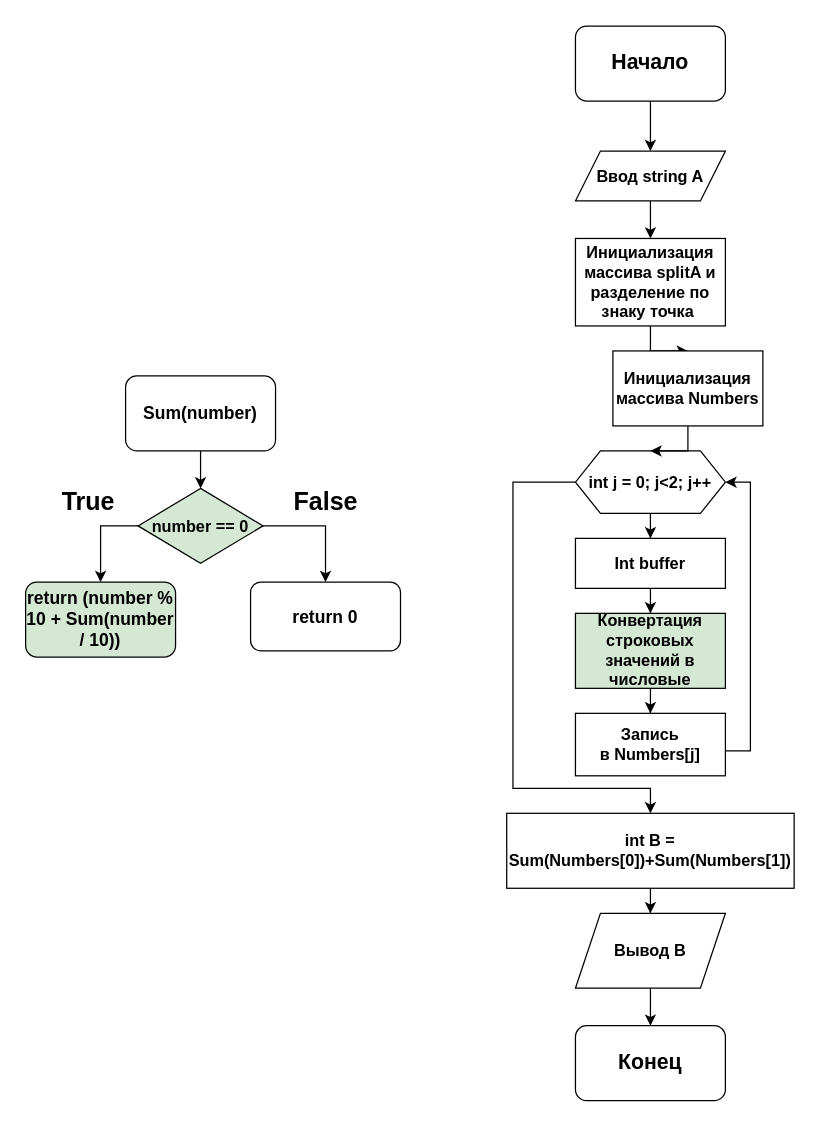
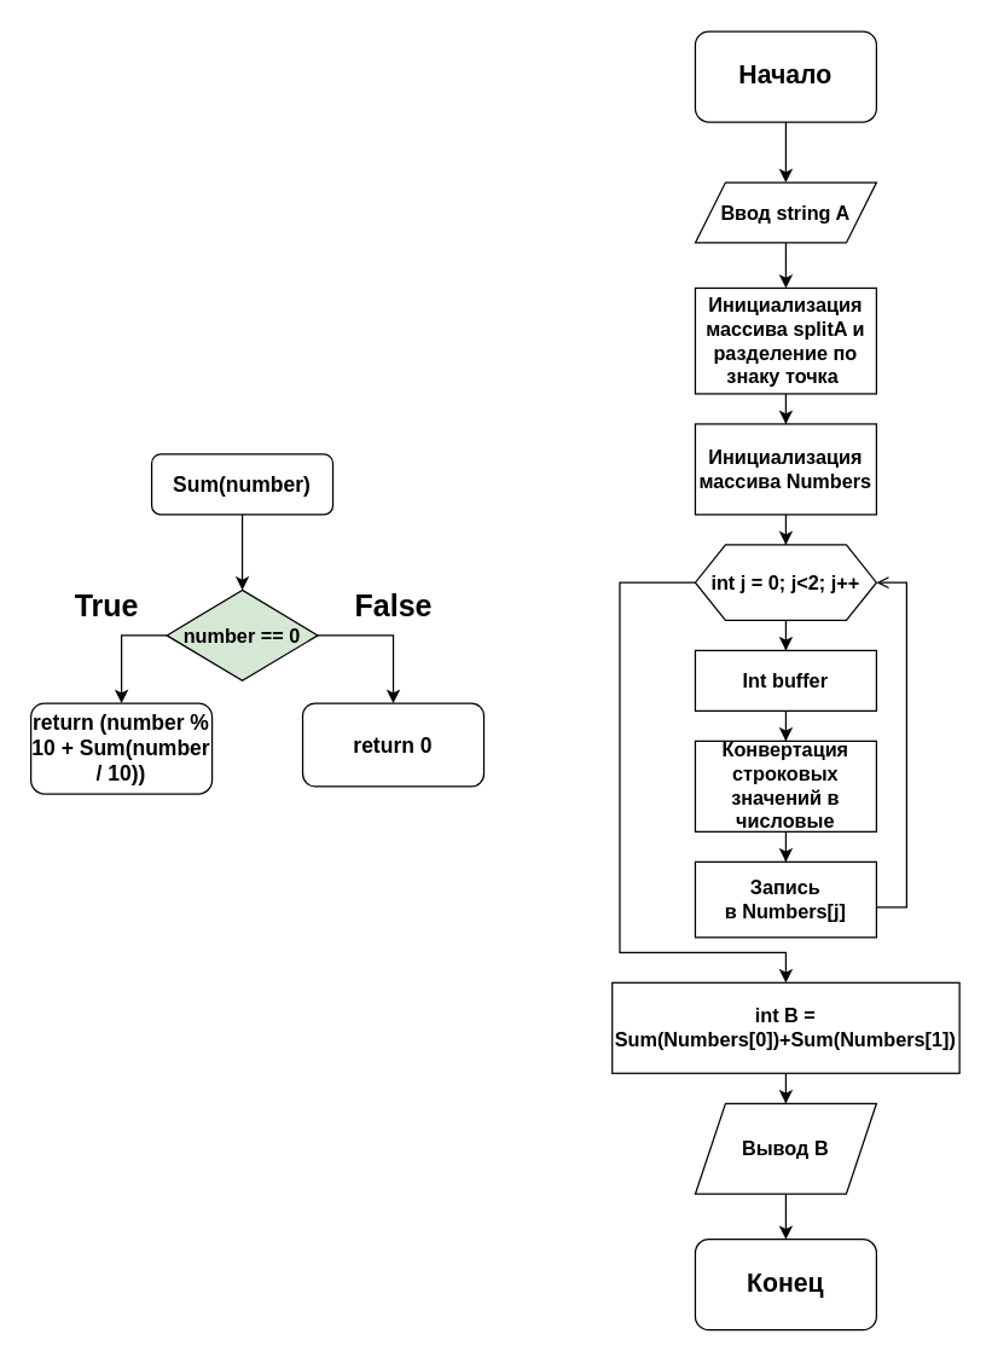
  <mxCell id="0" />
  <mxCell id="1" parent="0" />
  <mxCell id="2" style="edgeStyle=orthogonalEdgeStyle;rounded=0;orthogonalLoop=1;jettySize=auto;html=1;fontSize=13;verticalAlign=middle;fontStyle=1" edge="1" parent="1" source="3" target="27"><mxGeometry relative="1" as="geometry" /></mxCell>
  <mxCell id="3" value="Инициализация массива splitA и разделение по знаку точка&amp;nbsp;" style="rounded=0;whiteSpace=wrap;html=1;fontSize=13;fontStyle=1;verticalAlign=middle;" vertex="1" parent="1"><mxGeometry x="460" y="190" width="120" height="70" as="geometry" /></mxCell>
  <mxCell id="4" style="edgeStyle=orthogonalEdgeStyle;rounded=0;orthogonalLoop=1;jettySize=auto;html=1;fontSize=13;verticalAlign=middle;fontStyle=1" edge="1" parent="1" source="6" target="8"><mxGeometry relative="1" as="geometry" /></mxCell>
  <mxCell id="5" style="edgeStyle=orthogonalEdgeStyle;rounded=0;orthogonalLoop=1;jettySize=auto;html=1;entryX=0.5;entryY=0;entryDx=0;entryDy=0;fontSize=13;verticalAlign=middle;fontStyle=1" edge="1" parent="1" source="6" target="29"><mxGeometry relative="1" as="geometry"><Array as="points"><mxPoint x="410" y="385" /><mxPoint x="410" y="630" /><mxPoint x="520" y="630" /></Array></mxGeometry></mxCell>
  <mxCell id="6" value="int j = 0; j&amp;lt;2; j++" style="shape=hexagon;perimeter=hexagonPerimeter2;whiteSpace=wrap;html=1;fixedSize=1;fontSize=13;fontStyle=1;verticalAlign=middle;" vertex="1" parent="1"><mxGeometry x="460" y="360" width="120" height="50" as="geometry" /></mxCell>
  <mxCell id="7" style="edgeStyle=orthogonalEdgeStyle;rounded=0;orthogonalLoop=1;jettySize=auto;html=1;fontSize=13;verticalAlign=middle;fontStyle=1" edge="1" parent="1" source="8" target="10"><mxGeometry relative="1" as="geometry" /></mxCell>
  <mxCell id="8" value="Int buffer" style="rounded=0;whiteSpace=wrap;html=1;fontSize=13;fontStyle=1;verticalAlign=middle;" vertex="1" parent="1"><mxGeometry x="460" y="430" width="120" height="40" as="geometry" /></mxCell>
  <mxCell id="9" style="edgeStyle=orthogonalEdgeStyle;rounded=0;orthogonalLoop=1;jettySize=auto;html=1;fontSize=13;verticalAlign=middle;fontStyle=1" edge="1" parent="1" source="10" target="12"><mxGeometry relative="1" as="geometry" /></mxCell>
- <mxCell id="10" value="Конвертация строковых значений в числовые" style="rounded=0;whiteSpace=wrap;html=1;fontSize=13;fontStyle=1;verticalAlign=middle;fillColor=#d5e8d4;" vertex="1" parent="1"><mxGeometry x="460" y="490" width="120" height="60" as="geometry" /></mxCell>
- <mxCell id="11" style="edgeStyle=orthogonalEdgeStyle;rounded=0;orthogonalLoop=1;jettySize=auto;html=1;entryX=1;entryY=0.5;entryDx=0;entryDy=0;fontSize=13;fontStyle=1;verticalAlign=middle;" edge="1" parent="1" source="12" target="6"><mxGeometry relative="1" as="geometry"><Array as="points"><mxPoint x="600" y="600" /><mxPoint x="600" y="385" /></Array></mxGeometry></mxCell>
+ <mxCell id="10" value="Конвертация строковых значений в числовые" style="rounded=0;whiteSpace=wrap;html=1;fontSize=13;fontStyle=1;verticalAlign=middle;" vertex="1" parent="1"><mxGeometry x="460" y="490" width="120" height="60" as="geometry" /></mxCell>
+ <mxCell id="11" style="edgeStyle=orthogonalEdgeStyle;rounded=0;orthogonalLoop=1;jettySize=auto;html=1;entryX=1;entryY=0.5;entryDx=0;entryDy=0;fontSize=13;fontStyle=1;verticalAlign=middle;endArrow=open;" edge="1" parent="1" source="12" target="6"><mxGeometry relative="1" as="geometry"><Array as="points"><mxPoint x="600" y="600" /><mxPoint x="600" y="385" /></Array></mxGeometry></mxCell>
  <mxCell id="12" value="Запись в&amp;nbsp;Numbers[j]" style="rounded=0;whiteSpace=wrap;html=1;fontSize=13;fontStyle=1;verticalAlign=middle;" vertex="1" parent="1"><mxGeometry x="460" y="570" width="120" height="50" as="geometry" /></mxCell>
  <mxCell id="13" style="edgeStyle=orthogonalEdgeStyle;rounded=0;orthogonalLoop=1;jettySize=auto;html=1;fontSize=13;verticalAlign=middle;fontStyle=1" edge="1" parent="1" source="14" target="17"><mxGeometry relative="1" as="geometry" /></mxCell>
- <mxCell id="14" value="Sum(number)" style="rounded=1;whiteSpace=wrap;html=1;fontSize=14;verticalAlign=middle;fontStyle=1" vertex="1" parent="1"><mxGeometry x="100" y="300" width="120" height="60" as="geometry" /></mxCell>
+ <mxCell id="14" value="Sum(number)" style="rounded=1;whiteSpace=wrap;html=1;fontSize=14;verticalAlign=middle;fontStyle=1" vertex="1" parent="1"><mxGeometry x="100" y="300" width="120" height="40" as="geometry" /></mxCell>
  <mxCell id="15" style="edgeStyle=orthogonalEdgeStyle;rounded=0;orthogonalLoop=1;jettySize=auto;html=1;entryX=0.5;entryY=0;entryDx=0;entryDy=0;fontSize=13;verticalAlign=middle;fontStyle=1" edge="1" parent="1" source="17" target="20"><mxGeometry relative="1" as="geometry"><Array as="points"><mxPoint x="80" y="420" /></Array></mxGeometry></mxCell>
  <mxCell id="16" style="edgeStyle=orthogonalEdgeStyle;rounded=0;orthogonalLoop=1;jettySize=auto;html=1;entryX=0.5;entryY=0;entryDx=0;entryDy=0;fontSize=13;verticalAlign=middle;fontStyle=1" edge="1" parent="1" source="17" target="18"><mxGeometry relative="1" as="geometry"><Array as="points"><mxPoint x="260" y="420" /></Array></mxGeometry></mxCell>
  <mxCell id="17" value="number == 0" style="rhombus;whiteSpace=wrap;html=1;fontSize=13;verticalAlign=middle;fontStyle=1;fillColor=#d5e8d4;" vertex="1" parent="1"><mxGeometry x="110" y="390" width="100" height="60" as="geometry" /></mxCell>
  <mxCell id="18" value="return 0" style="rounded=1;whiteSpace=wrap;html=1;fontSize=14;verticalAlign=middle;fontStyle=1" vertex="1" parent="1"><mxGeometry x="200" y="465" width="120" height="55" as="geometry" /></mxCell>
  <mxCell id="19" value="&lt;font style=&quot;font-size: 20px&quot;&gt;True&lt;/font&gt;" style="text;strokeColor=none;fillColor=none;html=1;fontSize=24;fontStyle=1;verticalAlign=middle;align=center;" vertex="1" parent="1"><mxGeometry x="20" y="380" width="100" height="40" as="geometry" /></mxCell>
- <mxCell id="20" value="&lt;span style=&quot;font-size: 14px;&quot;&gt;return&amp;nbsp;&lt;/span&gt;(number % 10 + Sum(number / 10))" style="rounded=1;whiteSpace=wrap;html=1;fontSize=14;verticalAlign=middle;fontStyle=1;fillColor=#d5e8d4;" vertex="1" parent="1"><mxGeometry x="20" y="465" width="120" height="60" as="geometry" /></mxCell>
+ <mxCell id="20" value="&lt;span style=&quot;font-size: 14px;&quot;&gt;return&amp;nbsp;&lt;/span&gt;(number % 10 + Sum(number / 10))" style="rounded=1;whiteSpace=wrap;html=1;fontSize=14;verticalAlign=middle;fontStyle=1" vertex="1" parent="1"><mxGeometry x="20" y="465" width="120" height="60" as="geometry" /></mxCell>
  <mxCell id="21" value="&lt;font style=&quot;font-size: 20px&quot;&gt;False&lt;/font&gt;" style="text;strokeColor=none;fillColor=none;html=1;fontSize=24;fontStyle=1;verticalAlign=middle;align=center;" vertex="1" parent="1"><mxGeometry x="210" y="380" width="100" height="40" as="geometry" /></mxCell>
  <mxCell id="22" style="edgeStyle=orthogonalEdgeStyle;rounded=0;orthogonalLoop=1;jettySize=auto;html=1;fontSize=13;verticalAlign=middle;fontStyle=1" edge="1" parent="1" source="23" target="25"><mxGeometry relative="1" as="geometry" /></mxCell>
  <mxCell id="23" value="Начало" style="rounded=1;whiteSpace=wrap;html=1;fontSize=17;verticalAlign=middle;fontStyle=1" vertex="1" parent="1"><mxGeometry x="460" y="20" width="120" height="60" as="geometry" /></mxCell>
  <mxCell id="24" style="edgeStyle=orthogonalEdgeStyle;rounded=0;orthogonalLoop=1;jettySize=auto;html=1;entryX=0.5;entryY=0;entryDx=0;entryDy=0;fontSize=13;verticalAlign=middle;fontStyle=1" edge="1" parent="1" source="25" target="3"><mxGeometry relative="1" as="geometry" /></mxCell>
  <mxCell id="25" value="Ввод string A" style="shape=parallelogram;perimeter=parallelogramPerimeter;whiteSpace=wrap;html=1;fixedSize=1;fontSize=13;verticalAlign=middle;fontStyle=1" vertex="1" parent="1"><mxGeometry x="460" y="120" width="120" height="40" as="geometry" /></mxCell>
  <mxCell id="26" style="edgeStyle=orthogonalEdgeStyle;rounded=0;orthogonalLoop=1;jettySize=auto;html=1;entryX=0.5;entryY=0;entryDx=0;entryDy=0;fontSize=13;verticalAlign=middle;fontStyle=1" edge="1" parent="1" source="27" target="6"><mxGeometry relative="1" as="geometry" /></mxCell>
- <mxCell id="27" value="Инициализация массива&amp;nbsp;Numbers" style="rounded=0;whiteSpace=wrap;html=1;fontSize=13;verticalAlign=middle;fontStyle=1" vertex="1" parent="1"><mxGeometry x="490" y="280" width="120" height="60" as="geometry" /></mxCell>
+ <mxCell id="27" value="Инициализация массива&amp;nbsp;Numbers" style="rounded=0;whiteSpace=wrap;html=1;fontSize=13;verticalAlign=middle;fontStyle=1" vertex="1" parent="1"><mxGeometry x="460" y="280" width="120" height="60" as="geometry" /></mxCell>
  <mxCell id="28" style="edgeStyle=orthogonalEdgeStyle;rounded=0;orthogonalLoop=1;jettySize=auto;html=1;fontSize=13;verticalAlign=middle;fontStyle=1" edge="1" parent="1" source="29" target="31"><mxGeometry relative="1" as="geometry" /></mxCell>
  <mxCell id="29" value="int B = Sum(Numbers[0])+Sum(Numbers[1])" style="rounded=0;whiteSpace=wrap;html=1;fontSize=13;verticalAlign=middle;fontStyle=1" vertex="1" parent="1"><mxGeometry x="405" y="650" width="230" height="60" as="geometry" /></mxCell>
  <mxCell id="30" style="edgeStyle=orthogonalEdgeStyle;rounded=0;orthogonalLoop=1;jettySize=auto;html=1;fontSize=13;verticalAlign=middle;fontStyle=1" edge="1" parent="1" source="31" target="32"><mxGeometry relative="1" as="geometry" /></mxCell>
  <mxCell id="31" value="Вывод В" style="shape=parallelogram;perimeter=parallelogramPerimeter;whiteSpace=wrap;html=1;fixedSize=1;fontSize=13;verticalAlign=middle;fontStyle=1" vertex="1" parent="1"><mxGeometry x="460" y="730" width="120" height="60" as="geometry" /></mxCell>
  <mxCell id="32" value="Конец" style="rounded=1;whiteSpace=wrap;html=1;fontSize=17;verticalAlign=middle;fontStyle=1" vertex="1" parent="1"><mxGeometry x="460" y="820" width="120" height="60" as="geometry" /></mxCell>
